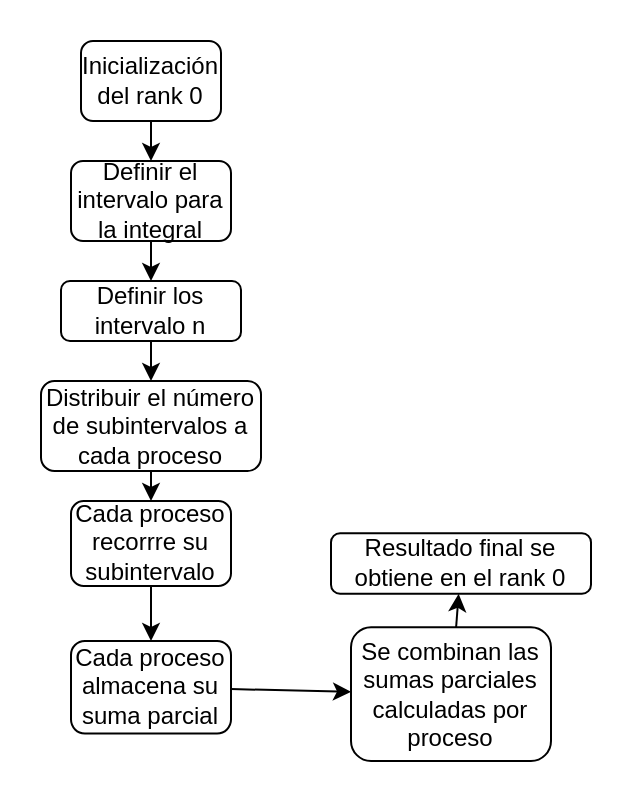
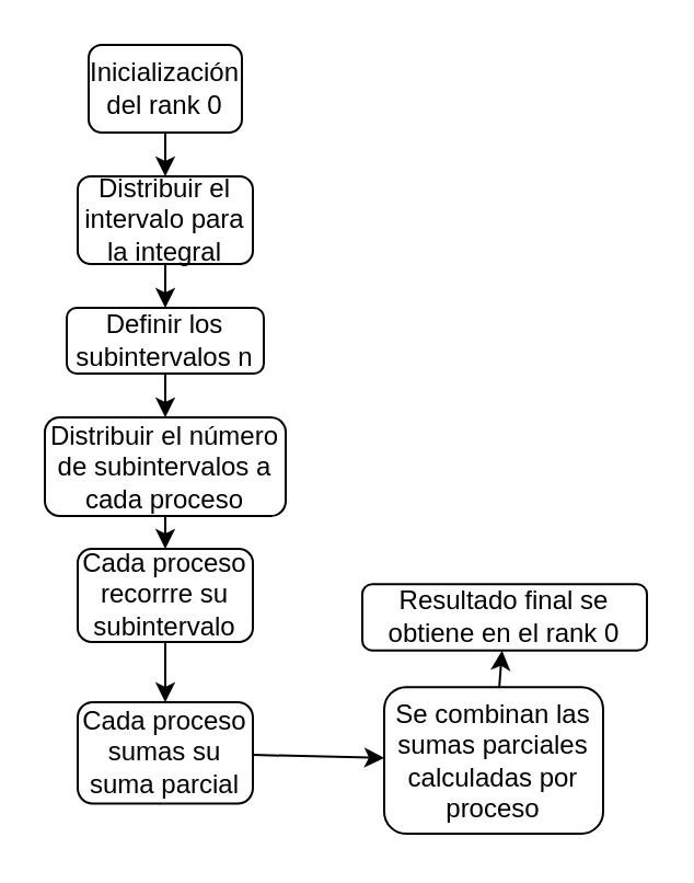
  <mxCell id="0" />
  <mxCell id="1" parent="0" />
  <mxCell id="2" value="" style="edgeStyle=none;html=1;" edge="1" parent="1" source="3" target="5"><mxGeometry relative="1" as="geometry" /></mxCell>
  <mxCell id="3" value="Inicialización del rank 0" style="whiteSpace=wrap;html=1;rounded=1;" vertex="1" parent="1"><mxGeometry x="40" y="20" width="70" height="40" as="geometry" /></mxCell>
  <mxCell id="4" value="" style="edgeStyle=none;html=1;" edge="1" parent="1" source="5" target="7"><mxGeometry relative="1" as="geometry" /></mxCell>
- <mxCell id="5" value="Definir el intervalo para la integral" style="whiteSpace=wrap;html=1;rounded=1;" vertex="1" parent="1"><mxGeometry x="35" y="80" width="80" height="40" as="geometry" /></mxCell>
+ <mxCell id="5" value="Distribuir el intervalo para la integral" style="whiteSpace=wrap;html=1;rounded=1;" vertex="1" parent="1"><mxGeometry x="35" y="80" width="80" height="40" as="geometry" /></mxCell>
  <mxCell id="6" value="" style="edgeStyle=none;html=1;" edge="1" parent="1" source="7" target="9"><mxGeometry relative="1" as="geometry" /></mxCell>
- <mxCell id="7" value="Definir los intervalo n" style="whiteSpace=wrap;html=1;rounded=1;" vertex="1" parent="1"><mxGeometry x="30" y="140" width="90" height="30" as="geometry" /></mxCell>
+ <mxCell id="7" value="Definir los subintervalos n" style="whiteSpace=wrap;html=1;rounded=1;" vertex="1" parent="1"><mxGeometry x="30" y="140" width="90" height="30" as="geometry" /></mxCell>
  <mxCell id="8" value="" style="edgeStyle=none;html=1;" edge="1" parent="1" source="9" target="11"><mxGeometry relative="1" as="geometry" /></mxCell>
  <mxCell id="9" value="Distribuir el número de subintervalos a cada proceso" style="whiteSpace=wrap;html=1;rounded=1;" vertex="1" parent="1"><mxGeometry x="20" y="190" width="110" height="45" as="geometry" /></mxCell>
  <mxCell id="10" value="" style="edgeStyle=none;html=1;" edge="1" parent="1" source="11" target="13"><mxGeometry relative="1" as="geometry" /></mxCell>
  <mxCell id="11" value="Cada proceso recorrre su subintervalo" style="whiteSpace=wrap;html=1;rounded=1;" vertex="1" parent="1"><mxGeometry x="35" y="250" width="80" height="42.5" as="geometry" /></mxCell>
  <mxCell id="12" value="" style="edgeStyle=none;html=1;" edge="1" parent="1" source="13" target="15"><mxGeometry relative="1" as="geometry" /></mxCell>
- <mxCell id="13" value="Cada proceso almacena su suma parcial" style="whiteSpace=wrap;html=1;rounded=1;" vertex="1" parent="1"><mxGeometry x="35" y="320" width="80" height="46.25" as="geometry" /></mxCell>
+ <mxCell id="13" value="Cada proceso sumas su suma parcial" style="whiteSpace=wrap;html=1;rounded=1;" vertex="1" parent="1"><mxGeometry x="35" y="320" width="80" height="46.25" as="geometry" /></mxCell>
  <mxCell id="14" value="" style="edgeStyle=none;html=1;" edge="1" parent="1" source="15" target="16"><mxGeometry relative="1" as="geometry" /></mxCell>
  <mxCell id="15" value="Se combinan las sumas parciales calculadas por proceso" style="whiteSpace=wrap;html=1;rounded=1;" vertex="1" parent="1"><mxGeometry x="175" y="313.13" width="100" height="66.88" as="geometry" /></mxCell>
  <mxCell id="16" value="Resultado final se obtiene en el rank 0" style="whiteSpace=wrap;html=1;rounded=1;" vertex="1" parent="1"><mxGeometry x="165" y="266.09" width="130" height="30.31" as="geometry" /></mxCell>
